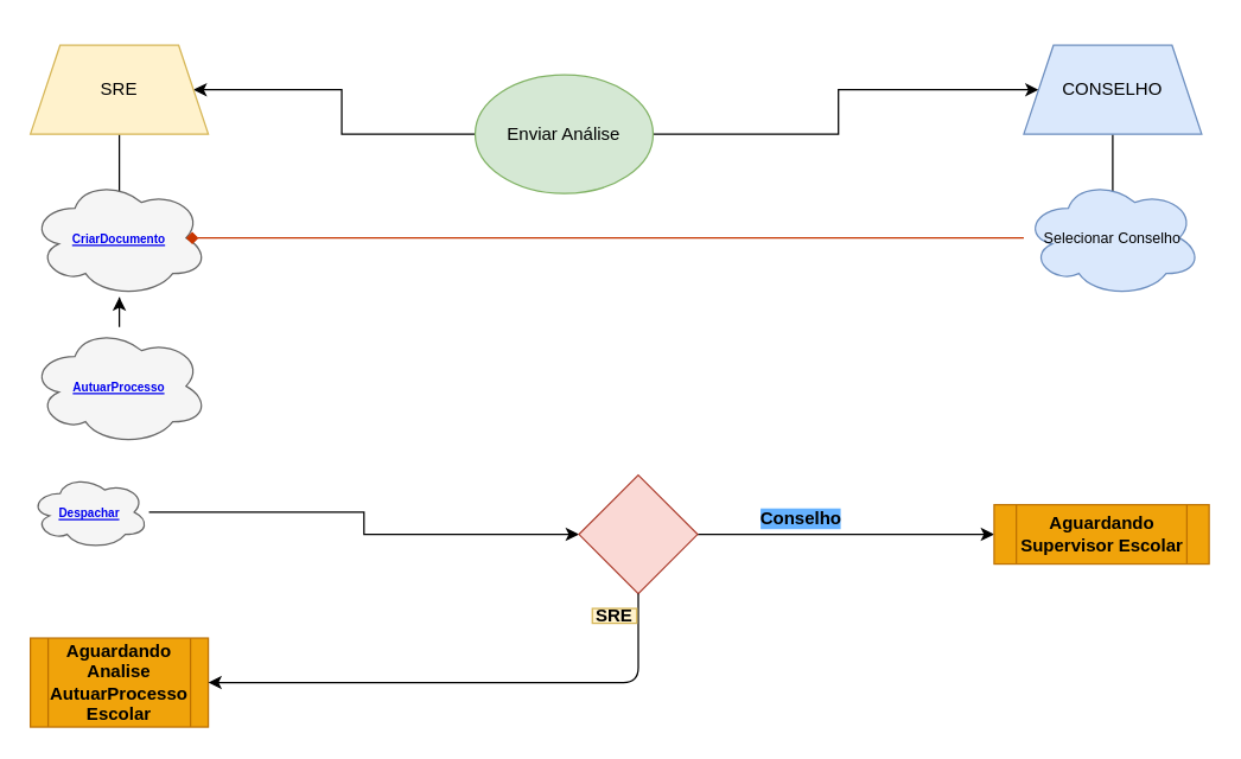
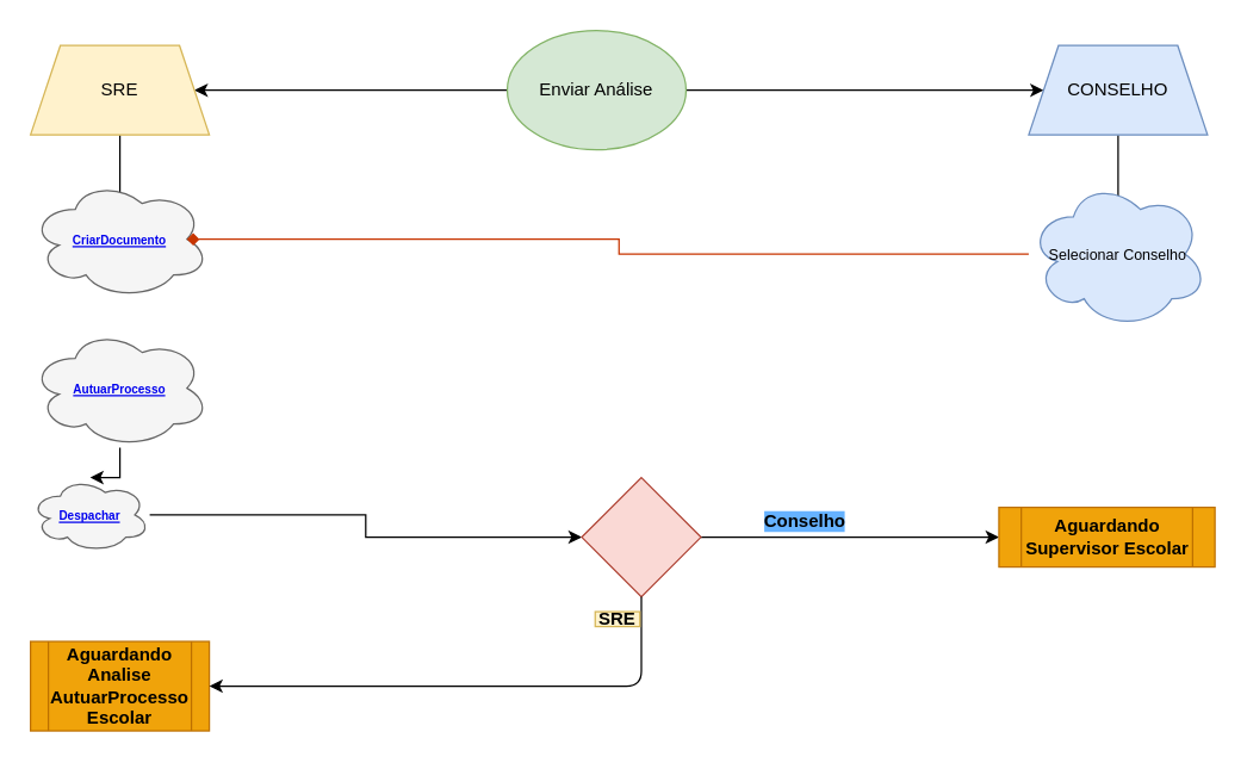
  <mxCell id="0" />
  <mxCell id="1" parent="0" />
  <mxCell id="2" value="" style="edgeStyle=orthogonalEdgeStyle;rounded=0;orthogonalLoop=1;jettySize=auto;html=1;" edge="1" parent="1" source="4" target="6"><mxGeometry relative="1" as="geometry" /></mxCell>
  <mxCell id="3" value="" style="edgeStyle=orthogonalEdgeStyle;rounded=0;orthogonalLoop=1;jettySize=auto;html=1;" edge="1" parent="1" source="4" target="8"><mxGeometry relative="1" as="geometry" /></mxCell>
- <mxCell id="4" value="&lt;span&gt;Enviar Análise&lt;/span&gt;" style="ellipse;whiteSpace=wrap;html=1;fillColor=#d5e8d4;strokeColor=#82b366;" vertex="1" parent="1"><mxGeometry x="320" y="50" width="120" height="80" as="geometry" /></mxCell>
+ <mxCell id="4" value="&lt;span&gt;Enviar Análise&lt;/span&gt;" style="ellipse;whiteSpace=wrap;html=1;fillColor=#d5e8d4;strokeColor=#82b366;" vertex="1" parent="1"><mxGeometry x="340" y="20" width="120" height="80" as="geometry" /></mxCell>
  <mxCell id="5" style="edgeStyle=orthogonalEdgeStyle;rounded=0;orthogonalLoop=1;jettySize=auto;html=1;exitX=0.5;exitY=1;exitDx=0;exitDy=0;entryX=0.5;entryY=0.25;entryDx=0;entryDy=0;entryPerimeter=0;" edge="1" parent="1" source="6" target="13"><mxGeometry relative="1" as="geometry" /></mxCell>
  <mxCell id="6" value="SRE" style="shape=trapezoid;perimeter=trapezoidPerimeter;whiteSpace=wrap;html=1;fixedSize=1;fillColor=#fff2cc;strokeColor=#d6b656;" vertex="1" parent="1"><mxGeometry x="20" y="30" width="120" height="60" as="geometry" /></mxCell>
  <mxCell id="7" value="" style="edgeStyle=orthogonalEdgeStyle;rounded=0;orthogonalLoop=1;jettySize=auto;html=1;entryX=0.625;entryY=0.2;entryDx=0;entryDy=0;entryPerimeter=0;" edge="1" parent="1" source="8" target="16"><mxGeometry relative="1" as="geometry"><mxPoint x="750" y="190" as="targetPoint" /><Array as="points"><mxPoint x="750" y="166" /></Array></mxGeometry></mxCell>
  <mxCell id="8" value="CONSELHO" style="shape=trapezoid;perimeter=trapezoidPerimeter;whiteSpace=wrap;html=1;fixedSize=1;fillColor=#dae8fc;strokeColor=#6c8ebf;" vertex="1" parent="1"><mxGeometry x="690" y="30" width="120" height="60" as="geometry" /></mxCell>
- <mxCell id="9" value="" style="edgeStyle=orthogonalEdgeStyle;rounded=0;orthogonalLoop=1;jettySize=auto;html=1;" edge="1" parent="1" source="10" target="13"><mxGeometry relative="1" as="geometry" /></mxCell>
+ <mxCell id="9" value="" style="edgeStyle=orthogonalEdgeStyle;rounded=0;orthogonalLoop=1;jettySize=auto;html=1;" edge="1" parent="1" source="10" target="12"><mxGeometry relative="1" as="geometry" /></mxCell>
  <mxCell id="10" value="&lt;span style=&quot;font-size: 8px&quot;&gt;&lt;b&gt;&lt;a href=&quot;https://api.treinamento.e-docs.es.gov.br/swagger/index.html?urls.primaryName=V2.0&quot;&gt;AutuarProcesso&lt;/a&gt;&lt;/b&gt;&lt;/span&gt;" style="ellipse;shape=cloud;whiteSpace=wrap;html=1;fontColor=#333333;strokeColor=#666666;fillColor=#f5f5f5;" vertex="1" parent="1"><mxGeometry x="20" y="220" width="120" height="80" as="geometry" /></mxCell>
  <mxCell id="11" value="" style="edgeStyle=orthogonalEdgeStyle;rounded=0;orthogonalLoop=1;jettySize=auto;html=1;" edge="1" parent="1" source="12" target="18"><mxGeometry relative="1" as="geometry" /></mxCell>
  <mxCell id="12" value="&lt;span style=&quot;font-size: 8px&quot;&gt;&lt;b&gt;&lt;a href=&quot;https://api.treinamento.e-docs.es.gov.br/swagger/index.html?urls.primaryName=V2.0&quot;&gt;Despachar&lt;/a&gt;&lt;/b&gt;&lt;/span&gt;" style="ellipse;shape=cloud;whiteSpace=wrap;html=1;fontColor=#333333;strokeColor=#666666;fillColor=#f5f5f5;" vertex="1" parent="1"><mxGeometry x="20" y="320" width="80" height="50" as="geometry" /></mxCell>
  <mxCell id="13" value="&lt;span style=&quot;font-size: 8px&quot;&gt;&lt;b&gt;&lt;a href=&quot;https://api.treinamento.e-docs.es.gov.br/swagger/index.html?urls.primaryName=V1.0&quot;&gt;CriarDocumento&lt;/a&gt;&lt;/b&gt;&lt;/span&gt;" style="ellipse;shape=cloud;whiteSpace=wrap;html=1;fontColor=#333333;strokeColor=#666666;fillColor=#f5f5f5;" vertex="1" parent="1"><mxGeometry x="20" y="120" width="120" height="80" as="geometry" /></mxCell>
  <mxCell id="14" value="&lt;b&gt;Aguardando Analise AutuarProcesso Escolar&lt;/b&gt;" style="shape=process;whiteSpace=wrap;html=1;backgroundOutline=1;fontColor=#000000;strokeColor=#BD7000;fillColor=#f0a30a;" vertex="1" parent="1"><mxGeometry x="20" y="430" width="120" height="60" as="geometry" /></mxCell>
  <mxCell id="15" value="" style="edgeStyle=orthogonalEdgeStyle;rounded=0;orthogonalLoop=1;jettySize=auto;html=1;fillColor=#fa6800;strokeColor=#C73500;entryX=0.875;entryY=0.5;entryDx=0;entryDy=0;entryPerimeter=0;endArrow=diamond;" edge="1" parent="1" source="16" target="13"><mxGeometry relative="1" as="geometry"><mxPoint x="414" y="160" as="targetPoint" /></mxGeometry></mxCell>
- <mxCell id="16" value="&lt;font style=&quot;font-size: 10px&quot;&gt;Selecionar Conselho&lt;/font&gt;" style="ellipse;shape=cloud;whiteSpace=wrap;html=1;strokeColor=#6c8ebf;fillColor=#dae8fc;" vertex="1" parent="1"><mxGeometry x="690" y="120" width="120" height="80" as="geometry" /></mxCell>
+ <mxCell id="16" value="&lt;font style=&quot;font-size: 10px&quot;&gt;Selecionar Conselho&lt;/font&gt;" style="ellipse;shape=cloud;whiteSpace=wrap;html=1;strokeColor=#6c8ebf;fillColor=#dae8fc;" vertex="1" parent="1"><mxGeometry x="690" y="120" width="120" height="100" as="geometry" /></mxCell>
  <mxCell id="17" value="" style="edgeStyle=orthogonalEdgeStyle;rounded=0;orthogonalLoop=1;jettySize=auto;html=1;entryX=0;entryY=0.5;entryDx=0;entryDy=0;" edge="1" parent="1" source="18" target="19"><mxGeometry relative="1" as="geometry"><mxPoint x="630" y="360" as="targetPoint" /></mxGeometry></mxCell>
  <mxCell id="18" value="" style="rhombus;whiteSpace=wrap;html=1;strokeColor=#ae4132;fillColor=#fad9d5;" vertex="1" parent="1"><mxGeometry x="390" y="320" width="80" height="80" as="geometry" /></mxCell>
  <mxCell id="19" value="&lt;b&gt;Aguardando Supervisor Escolar&lt;/b&gt;" style="shape=process;whiteSpace=wrap;html=1;backgroundOutline=1;fontColor=#000000;strokeColor=#BD7000;fillColor=#f0a30a;" vertex="1" parent="1"><mxGeometry x="670" y="340" width="145" height="40" as="geometry" /></mxCell>
  <mxCell id="20" value="&lt;b style=&quot;background-color: rgb(102 , 178 , 255)&quot;&gt;Conselho&lt;/b&gt;" style="text;html=1;strokeColor=none;fillColor=none;align=center;verticalAlign=middle;whiteSpace=wrap;rounded=0;" vertex="1" parent="1"><mxGeometry x="520" y="340" width="40" height="20" as="geometry" /></mxCell>
  <mxCell id="21" value="" style="endArrow=classic;html=1;exitX=0.5;exitY=1;exitDx=0;exitDy=0;entryX=1;entryY=0.5;entryDx=0;entryDy=0;" edge="1" parent="1" source="18" target="14"><mxGeometry width="50" height="50" relative="1" as="geometry"><mxPoint x="390" y="600" as="sourcePoint" /><mxPoint x="440" y="550" as="targetPoint" /><Array as="points"><mxPoint x="430" y="460" /></Array></mxGeometry></mxCell>
  <mxCell id="22" value="&lt;b&gt;SRE&lt;/b&gt;" style="text;html=1;strokeColor=#d6b656;fillColor=#fff2cc;align=center;verticalAlign=middle;whiteSpace=wrap;rounded=0;" vertex="1" parent="1"><mxGeometry x="399" y="410" width="30" height="10" as="geometry" /></mxCell>
